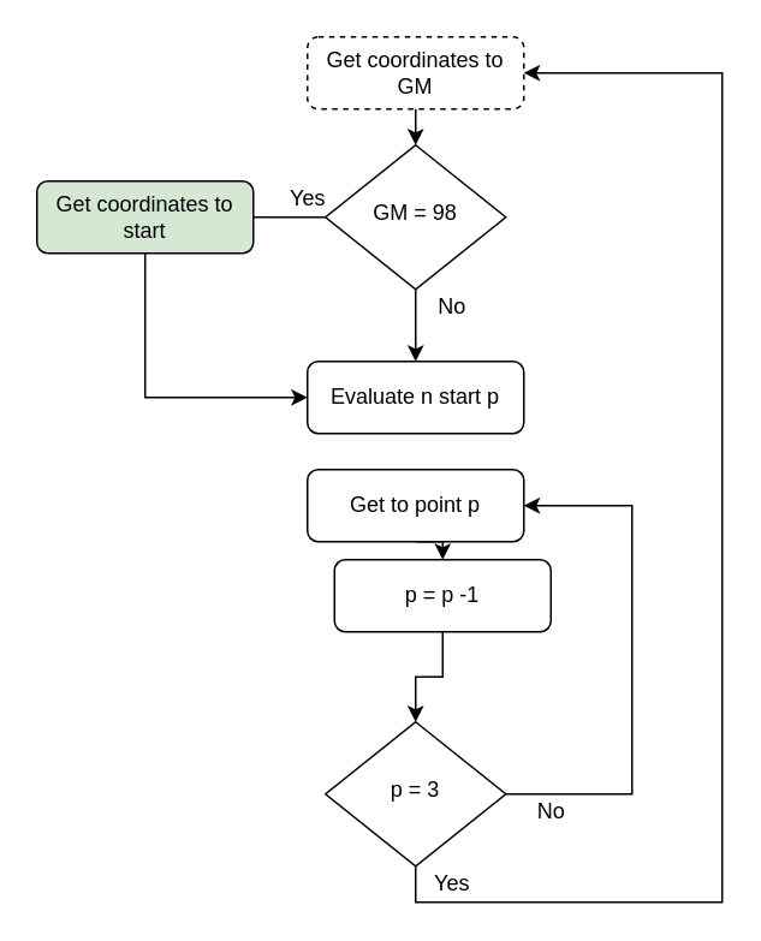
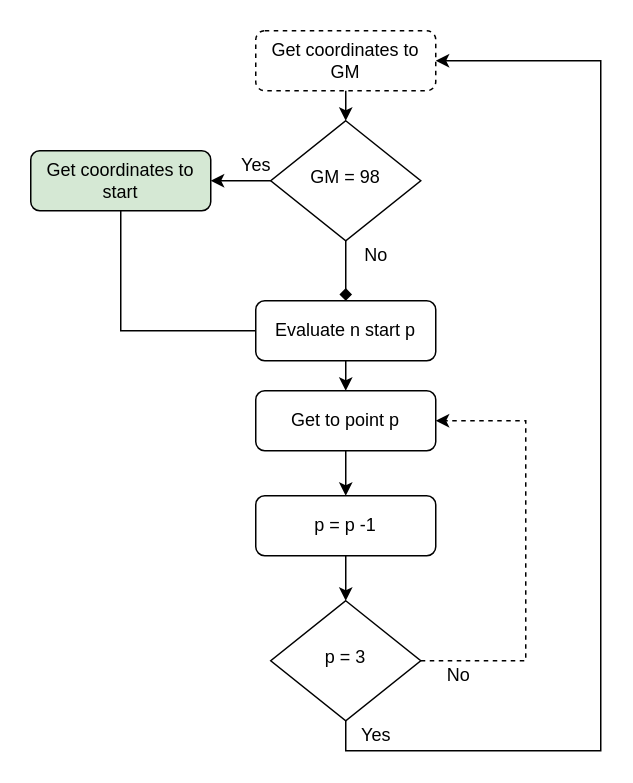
  <mxCell id="0" />
  <mxCell id="1" parent="0" />
+ <mxCell id="2" style="edgeStyle=orthogonalEdgeStyle;rounded=0;orthogonalLoop=1;jettySize=auto;html=1;exitX=0.5;exitY=1;exitDx=0;exitDy=0;entryX=0.5;entryY=0;entryDx=0;entryDy=0;" edge="1" parent="1" source="3" target="10"><mxGeometry relative="1" as="geometry" /></mxCell>
  <mxCell id="3" value="Evaluate n start p" style="rounded=1;whiteSpace=wrap;html=1;fontSize=12;glass=0;strokeWidth=1;shadow=0;" parent="1" vertex="1"><mxGeometry x="170" y="200" width="120" height="40" as="geometry" /></mxCell>
- <mxCell id="4" style="edgeStyle=orthogonalEdgeStyle;rounded=0;orthogonalLoop=1;jettySize=auto;html=1;entryX=1;entryY=0.5;entryDx=0;entryDy=0;" edge="1" parent="1" source="6" target="10"><mxGeometry relative="1" as="geometry"><mxPoint x="400" y="290" as="targetPoint" /><Array as="points"><mxPoint x="350" y="440" /><mxPoint x="350" y="280" /></Array></mxGeometry></mxCell>
+ <mxCell id="4" style="edgeStyle=orthogonalEdgeStyle;rounded=0;orthogonalLoop=1;jettySize=auto;html=1;entryX=1;entryY=0.5;entryDx=0;entryDy=0;dashed=1;" edge="1" parent="1" source="6" target="10"><mxGeometry relative="1" as="geometry"><mxPoint x="400" y="290" as="targetPoint" /><Array as="points"><mxPoint x="350" y="440" /><mxPoint x="350" y="280" /></Array></mxGeometry></mxCell>
  <mxCell id="5" style="edgeStyle=orthogonalEdgeStyle;rounded=0;orthogonalLoop=1;jettySize=auto;html=1;exitX=0.5;exitY=1;exitDx=0;exitDy=0;entryX=1;entryY=0.5;entryDx=0;entryDy=0;" edge="1" parent="1" source="6" target="8"><mxGeometry relative="1" as="geometry"><Array as="points"><mxPoint x="230" y="500" /><mxPoint x="400" y="500" /><mxPoint x="400" y="40" /></Array></mxGeometry></mxCell>
  <mxCell id="6" value="p = 3" style="rhombus;whiteSpace=wrap;html=1;shadow=0;fontFamily=Helvetica;fontSize=12;align=center;strokeWidth=1;spacing=6;spacingTop=-4;" parent="1" vertex="1"><mxGeometry x="180" y="400" width="100" height="80" as="geometry" /></mxCell>
- <mxCell id="7" style="edgeStyle=orthogonalEdgeStyle;rounded=0;orthogonalLoop=1;jettySize=auto;html=1;exitX=0.5;exitY=1;exitDx=0;exitDy=0;entryX=0.5;entryY=0;entryDx=0;entryDy=0;" edge="1" parent="1" source="16" target="3"><mxGeometry relative="1" as="geometry" /></mxCell>
+ <mxCell id="7" style="edgeStyle=orthogonalEdgeStyle;rounded=0;orthogonalLoop=1;jettySize=auto;html=1;exitX=0.5;exitY=1;exitDx=0;exitDy=0;entryX=0.5;entryY=0;entryDx=0;entryDy=0;endArrow=diamond;" edge="1" parent="1" source="16" target="3"><mxGeometry relative="1" as="geometry" /></mxCell>
  <mxCell id="8" value="Get coordinates to GM" style="rounded=1;whiteSpace=wrap;html=1;fontSize=12;glass=0;strokeWidth=1;shadow=0;dashed=1;" vertex="1" parent="1"><mxGeometry x="170" y="20" width="120" height="40" as="geometry" /></mxCell>
  <mxCell id="9" style="edgeStyle=orthogonalEdgeStyle;rounded=0;orthogonalLoop=1;jettySize=auto;html=1;exitX=0.5;exitY=1;exitDx=0;exitDy=0;entryX=0.5;entryY=0;entryDx=0;entryDy=0;" edge="1" parent="1" source="10" target="12"><mxGeometry relative="1" as="geometry" /></mxCell>
  <mxCell id="10" value="Get to point p" style="rounded=1;whiteSpace=wrap;html=1;fontSize=12;glass=0;strokeWidth=1;shadow=0;" vertex="1" parent="1"><mxGeometry x="170" y="260" width="120" height="40" as="geometry" /></mxCell>
  <mxCell id="11" style="edgeStyle=orthogonalEdgeStyle;rounded=0;orthogonalLoop=1;jettySize=auto;html=1;exitX=0.5;exitY=1;exitDx=0;exitDy=0;entryX=0.5;entryY=0;entryDx=0;entryDy=0;" edge="1" parent="1" source="12" target="6"><mxGeometry relative="1" as="geometry" /></mxCell>
- <mxCell id="12" value="p = p -1" style="rounded=1;whiteSpace=wrap;html=1;fontSize=12;glass=0;strokeWidth=1;shadow=0;" vertex="1" parent="1"><mxGeometry x="185" y="310" width="120" height="40" as="geometry" /></mxCell>
+ <mxCell id="12" value="p = p -1" style="rounded=1;whiteSpace=wrap;html=1;fontSize=12;glass=0;strokeWidth=1;shadow=0;" vertex="1" parent="1"><mxGeometry x="170" y="330" width="120" height="40" as="geometry" /></mxCell>
  <mxCell id="13" value="No" style="text;html=1;align=center;verticalAlign=middle;resizable=0;points=[];autosize=1;" vertex="1" parent="1"><mxGeometry x="290" y="440" width="30" height="20" as="geometry" /></mxCell>
  <mxCell id="14" value="Yes" style="text;html=1;align=center;verticalAlign=middle;resizable=0;points=[];autosize=1;" vertex="1" parent="1"><mxGeometry x="230" y="480" width="40" height="20" as="geometry" /></mxCell>
- <mxCell id="15" style="edgeStyle=orthogonalEdgeStyle;rounded=0;orthogonalLoop=1;jettySize=auto;html=1;exitX=0;exitY=0.5;exitDx=0;exitDy=0;entryX=1;entryY=0.5;entryDx=0;entryDy=0;endArrow=none;" edge="1" parent="1" source="16" target="20"><mxGeometry relative="1" as="geometry" /></mxCell>
+ <mxCell id="15" style="edgeStyle=orthogonalEdgeStyle;rounded=0;orthogonalLoop=1;jettySize=auto;html=1;exitX=0;exitY=0.5;exitDx=0;exitDy=0;entryX=1;entryY=0.5;entryDx=0;entryDy=0;" edge="1" parent="1" source="16" target="20"><mxGeometry relative="1" as="geometry" /></mxCell>
  <mxCell id="16" value="GM = 98" style="rhombus;whiteSpace=wrap;html=1;shadow=0;fontFamily=Helvetica;fontSize=12;align=center;strokeWidth=1;spacing=6;spacingTop=-4;" vertex="1" parent="1"><mxGeometry x="180" y="80" width="100" height="80" as="geometry" /></mxCell>
  <mxCell id="17" style="edgeStyle=orthogonalEdgeStyle;rounded=0;orthogonalLoop=1;jettySize=auto;html=1;exitX=0.5;exitY=1;exitDx=0;exitDy=0;entryX=0.5;entryY=0;entryDx=0;entryDy=0;" edge="1" parent="1" source="8" target="16"><mxGeometry relative="1" as="geometry"><mxPoint x="230" y="60" as="sourcePoint" /><mxPoint x="230" y="180" as="targetPoint" /></mxGeometry></mxCell>
  <mxCell id="18" value="No" style="text;html=1;align=center;verticalAlign=middle;resizable=0;points=[];autosize=1;" vertex="1" parent="1"><mxGeometry x="235" y="160" width="30" height="20" as="geometry" /></mxCell>
- <mxCell id="19" style="edgeStyle=orthogonalEdgeStyle;rounded=0;orthogonalLoop=1;jettySize=auto;html=1;exitX=0.5;exitY=1;exitDx=0;exitDy=0;entryX=0;entryY=0.5;entryDx=0;entryDy=0;" edge="1" parent="1" source="20" target="3"><mxGeometry relative="1" as="geometry"><mxPoint x="90" y="230" as="targetPoint" /></mxGeometry></mxCell>
+ <mxCell id="19" style="edgeStyle=orthogonalEdgeStyle;rounded=0;orthogonalLoop=1;jettySize=auto;html=1;exitX=0.5;exitY=1;exitDx=0;exitDy=0;entryX=0;entryY=0.5;entryDx=0;entryDy=0;endArrow=none;" edge="1" parent="1" source="20" target="3"><mxGeometry relative="1" as="geometry"><mxPoint x="90" y="230" as="targetPoint" /></mxGeometry></mxCell>
  <mxCell id="20" value="Get coordinates to start" style="rounded=1;whiteSpace=wrap;html=1;fontSize=12;glass=0;strokeWidth=1;shadow=0;fillColor=#d5e8d4;" vertex="1" parent="1"><mxGeometry x="20" y="100" width="120" height="40" as="geometry" /></mxCell>
  <mxCell id="21" value="Yes" style="text;html=1;align=center;verticalAlign=middle;resizable=0;points=[];autosize=1;" vertex="1" parent="1"><mxGeometry x="150" y="100" width="40" height="20" as="geometry" /></mxCell>
